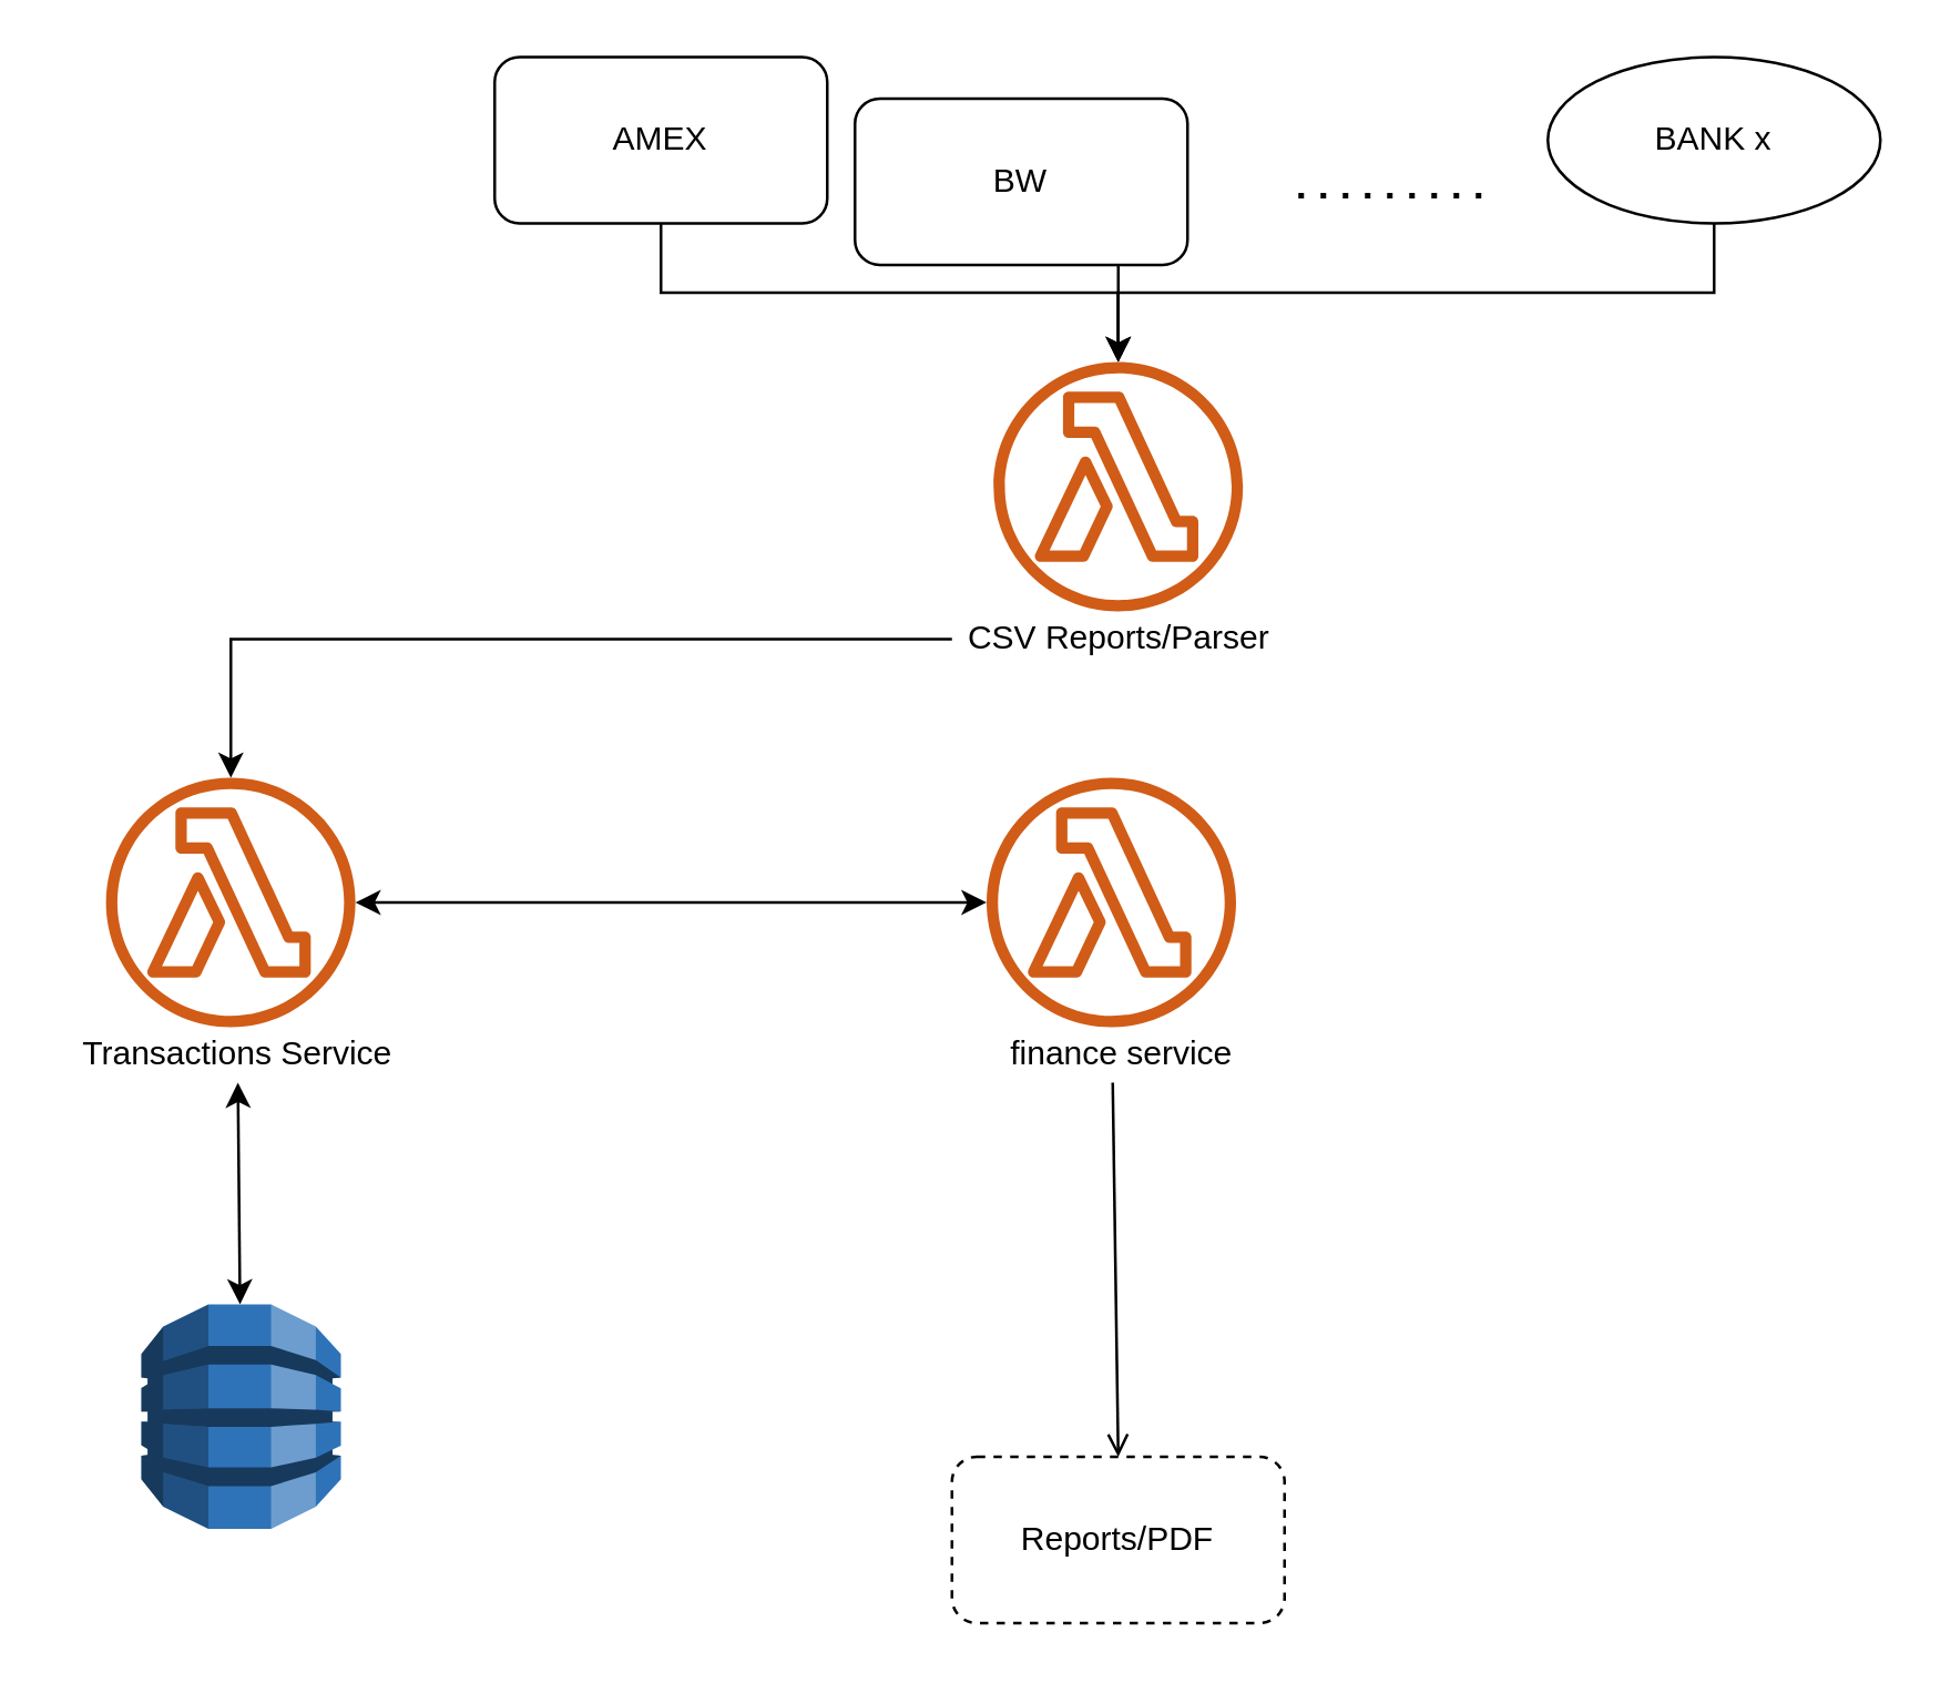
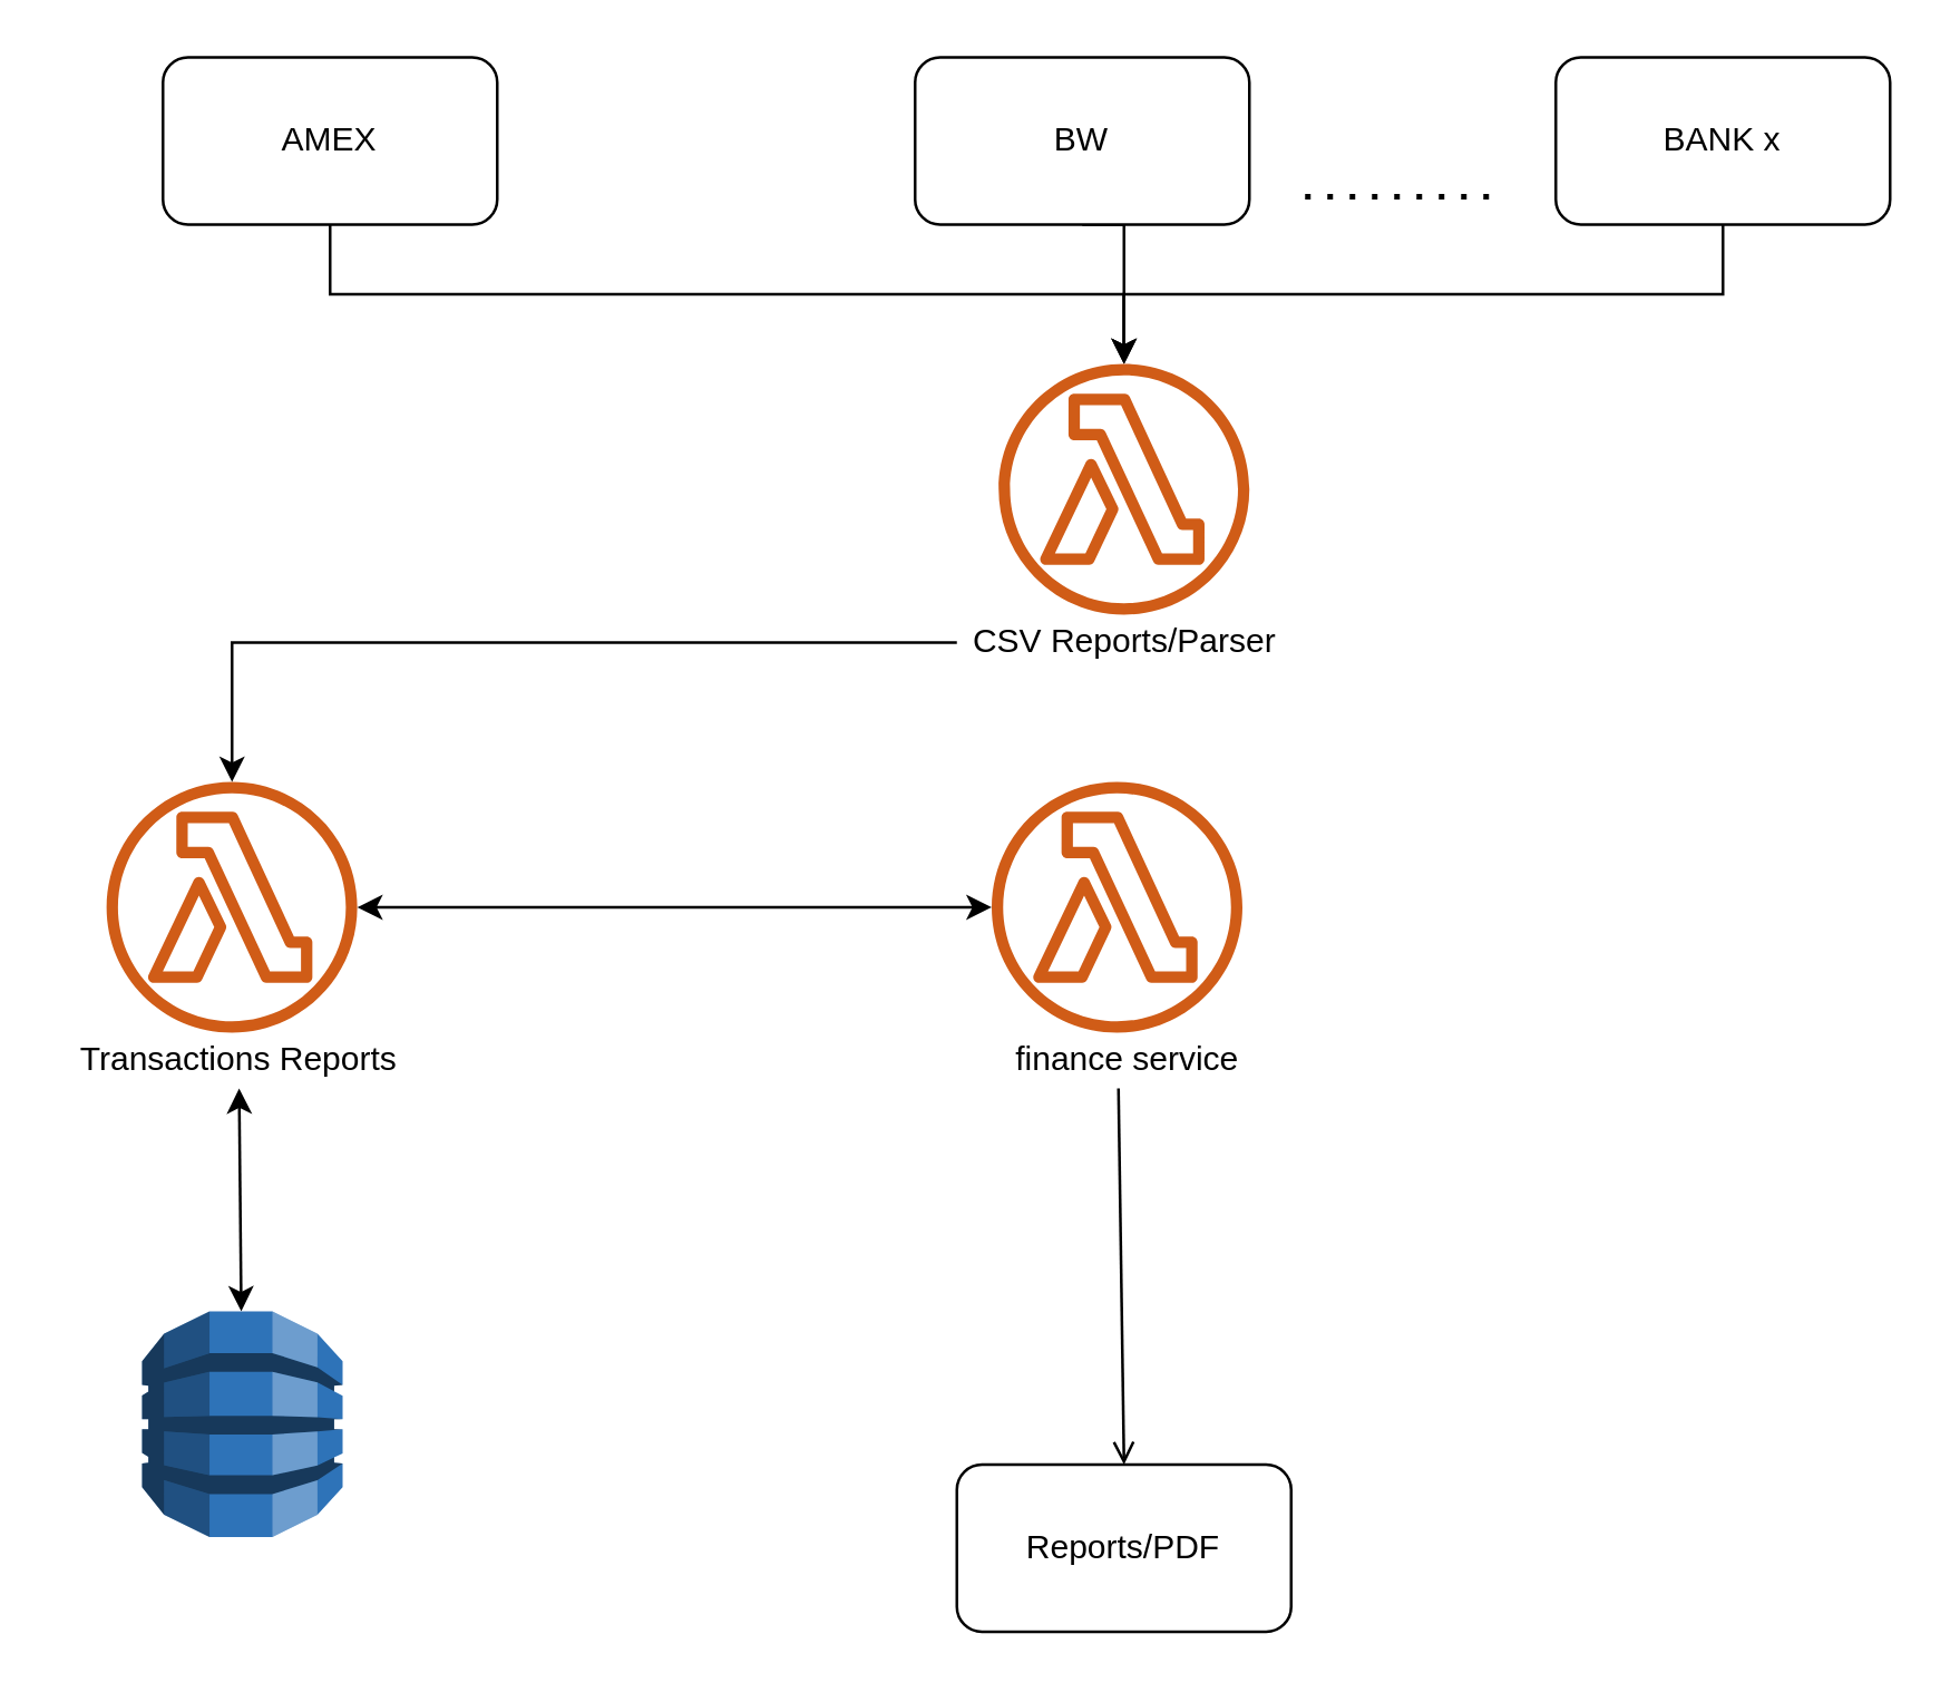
  <mxCell id="0" />
  <mxCell id="1" parent="0" />
  <mxCell id="2" style="edgeStyle=orthogonalEdgeStyle;rounded=0;orthogonalLoop=1;jettySize=auto;html=1;exitX=0.5;exitY=1;exitDx=0;exitDy=0;" edge="1" parent="1" source="3" target="10"><mxGeometry relative="1" as="geometry"><Array as="points"><mxPoint x="403" y="80" /></Array></mxGeometry></mxCell>
- <mxCell id="3" value="BW" style="rounded=1;whiteSpace=wrap;html=1;" vertex="1" parent="1"><mxGeometry x="308" y="35" width="120" height="60" as="geometry" /></mxCell>
+ <mxCell id="3" value="BW" style="rounded=1;whiteSpace=wrap;html=1;" vertex="1" parent="1"><mxGeometry x="328" y="20" width="120" height="60" as="geometry" /></mxCell>
  <mxCell id="4" style="edgeStyle=orthogonalEdgeStyle;rounded=0;orthogonalLoop=1;jettySize=auto;html=1;exitX=0.5;exitY=1;exitDx=0;exitDy=0;" edge="1" parent="1" source="5" target="10"><mxGeometry relative="1" as="geometry" /></mxCell>
- <mxCell id="5" value="AMEX" style="rounded=1;whiteSpace=wrap;html=1;" vertex="1" parent="1"><mxGeometry x="178" y="20" width="120" height="60" as="geometry" /></mxCell>
+ <mxCell id="5" value="AMEX" style="rounded=1;whiteSpace=wrap;html=1;" vertex="1" parent="1"><mxGeometry x="58" y="20" width="120" height="60" as="geometry" /></mxCell>
  <mxCell id="6" style="edgeStyle=orthogonalEdgeStyle;rounded=0;orthogonalLoop=1;jettySize=auto;html=1;exitX=0.5;exitY=1;exitDx=0;exitDy=0;" edge="1" parent="1" source="7" target="10"><mxGeometry relative="1" as="geometry" /></mxCell>
- <mxCell id="7" value="BANK x" style="ellipse;whiteSpace=wrap;html=1;" vertex="1" parent="1"><mxGeometry x="558" y="20" width="120" height="60" as="geometry" /></mxCell>
+ <mxCell id="7" value="BANK x" style="rounded=1;whiteSpace=wrap;html=1;" vertex="1" parent="1"><mxGeometry x="558" y="20" width="120" height="60" as="geometry" /></mxCell>
  <mxCell id="8" value="" style="endArrow=none;dashed=1;html=1;dashPattern=1 3;strokeWidth=2;" edge="1" parent="1"><mxGeometry width="50" height="50" relative="1" as="geometry"><mxPoint x="468" y="70" as="sourcePoint" /><mxPoint x="538" y="70" as="targetPoint" /></mxGeometry></mxCell>
  <mxCell id="9" value="" style="group" vertex="1" connectable="0" parent="1"><mxGeometry x="343" y="130" width="120" height="120" as="geometry" /></mxCell>
  <mxCell id="10" value="" style="outlineConnect=0;fontColor=#232F3E;gradientColor=none;fillColor=#D05C17;strokeColor=none;dashed=0;verticalLabelPosition=bottom;verticalAlign=top;align=center;html=1;fontSize=12;fontStyle=0;aspect=fixed;pointerEvents=1;shape=mxgraph.aws4.lambda_function;" vertex="1" parent="9"><mxGeometry x="15" width="90" height="90" as="geometry" /></mxCell>
  <mxCell id="11" value="CSV Reports/Parser" style="text;html=1;align=center;verticalAlign=middle;resizable=0;points=[];autosize=1;strokeColor=none;" vertex="1" parent="9"><mxGeometry y="90" width="120" height="20" as="geometry" /></mxCell>
  <mxCell id="12" value="" style="group" vertex="1" connectable="0" parent="1"><mxGeometry x="22.75" y="280" width="127.5" height="120" as="geometry" /></mxCell>
  <mxCell id="13" value="" style="outlineConnect=0;fontColor=#232F3E;gradientColor=none;fillColor=#D05C17;strokeColor=none;dashed=0;verticalLabelPosition=bottom;verticalAlign=top;align=center;html=1;fontSize=12;fontStyle=0;aspect=fixed;pointerEvents=1;shape=mxgraph.aws4.lambda_function;" vertex="1" parent="12"><mxGeometry x="15" width="90" height="90" as="geometry" /></mxCell>
- <mxCell id="14" value="Transactions Service&lt;br&gt;" style="text;html=1;align=center;verticalAlign=middle;resizable=0;points=[];autosize=1;strokeColor=none;" vertex="1" parent="12"><mxGeometry x="-2.5" y="90" width="130" height="20" as="geometry" /></mxCell>
+ <mxCell id="14" value="Transactions Reports&lt;br&gt;" style="text;html=1;align=center;verticalAlign=middle;resizable=0;points=[];autosize=1;strokeColor=none;" vertex="1" parent="12"><mxGeometry x="-2.5" y="90" width="130" height="20" as="geometry" /></mxCell>
  <mxCell id="15" style="edgeStyle=orthogonalEdgeStyle;rounded=0;orthogonalLoop=1;jettySize=auto;html=1;" edge="1" parent="1" source="11" target="13"><mxGeometry relative="1" as="geometry" /></mxCell>
  <mxCell id="16" value="" style="endArrow=classic;startArrow=classic;html=1;" edge="1" parent="1" source="14" target="18"><mxGeometry width="50" height="50" relative="1" as="geometry"><mxPoint x="86" y="420" as="sourcePoint" /><mxPoint x="114" y="500" as="targetPoint" /></mxGeometry></mxCell>
  <mxCell id="17" value="" style="group" vertex="1" connectable="0" parent="1"><mxGeometry x="50.5" y="470" width="72" height="110" as="geometry" /></mxCell>
  <mxCell id="18" value="" style="outlineConnect=0;dashed=0;verticalLabelPosition=bottom;verticalAlign=top;align=center;html=1;shape=mxgraph.aws3.dynamo_db;fillColor=#2E73B8;gradientColor=none;" vertex="1" parent="17"><mxGeometry width="72" height="81" as="geometry" /></mxCell>
  <mxCell id="19" value="" style="group" vertex="1" connectable="0" parent="1"><mxGeometry x="340.5" y="280" width="125" height="120" as="geometry" /></mxCell>
  <mxCell id="20" value="" style="outlineConnect=0;fontColor=#232F3E;gradientColor=none;fillColor=#D05C17;strokeColor=none;dashed=0;verticalLabelPosition=bottom;verticalAlign=top;align=center;html=1;fontSize=12;fontStyle=0;aspect=fixed;pointerEvents=1;shape=mxgraph.aws4.lambda_function;" vertex="1" parent="19"><mxGeometry x="15" width="90" height="90" as="geometry" /></mxCell>
  <mxCell id="21" value="finance service&lt;br&gt;" style="text;html=1;align=center;verticalAlign=middle;resizable=0;points=[];autosize=1;strokeColor=none;" vertex="1" parent="19"><mxGeometry x="13" y="90" width="100" height="20" as="geometry" /></mxCell>
  <mxCell id="22" value="" style="endArrow=classic;startArrow=classic;html=1;" edge="1" parent="1" source="13" target="20"><mxGeometry width="50" height="50" relative="1" as="geometry"><mxPoint x="223.996" y="310" as="sourcePoint" /><mxPoint x="224.762" y="390" as="targetPoint" /></mxGeometry></mxCell>
- <mxCell id="23" value="Reports/PDF" style="rounded=1;whiteSpace=wrap;html=1;dashed=1;" vertex="1" parent="1"><mxGeometry x="343" y="525" width="120" height="60" as="geometry" /></mxCell>
+ <mxCell id="23" value="Reports/PDF" style="rounded=1;whiteSpace=wrap;html=1;" vertex="1" parent="1"><mxGeometry x="343" y="525" width="120" height="60" as="geometry" /></mxCell>
  <mxCell id="24" value="" style="endArrow=open;html=1;entryX=0.5;entryY=0;entryDx=0;entryDy=0;exitX=0.475;exitY=1;exitDx=0;exitDy=0;exitPerimeter=0;" edge="1" parent="1" source="21" target="23"><mxGeometry width="50" height="50" relative="1" as="geometry"><mxPoint x="417" y="440" as="sourcePoint" /><mxPoint x="454" y="310" as="targetPoint" /><Array as="points" /></mxGeometry></mxCell>
